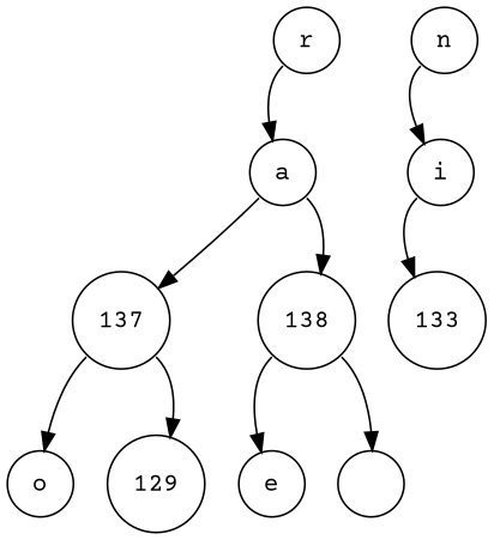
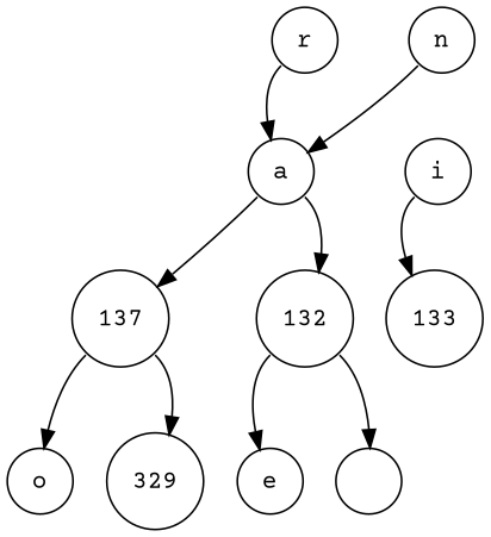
  digraph {
    fontname="Courier Prime"
    node [fontname="Courier Prime" shape=circle]
    edge [fontname="Courier Prime" tailport=sw]
    n1 [label=r width=0.5]
    n2 [label=a width=0.5]
    n3 [label=137 width=0.5]
-   n4 [label=138 width=0.5]
+   n4 [label=132 width=0.5]
    n5 [label=n width=0.5]
    n6 [label=i width=0.5]
    n7 [label=o width=0.5]
-   n8 [label=129 width=0.5]
+   n8 [label=329 width=0.5]
    n9 [label=e width=0.5]
    n10 [label=" " width=0.5]
    n11 [label=133 width=0.5]
    n1 -> n2
    n2 -> n3
    n2 -> n4 [tailport=se]
    n3 -> n7
    n3 -> n8 [tailport=se]
    n4 -> n9
    n4 -> n10 [tailport=se]
-   n5 -> n6
+   n5 -> n2
    n6 -> n11
  }
